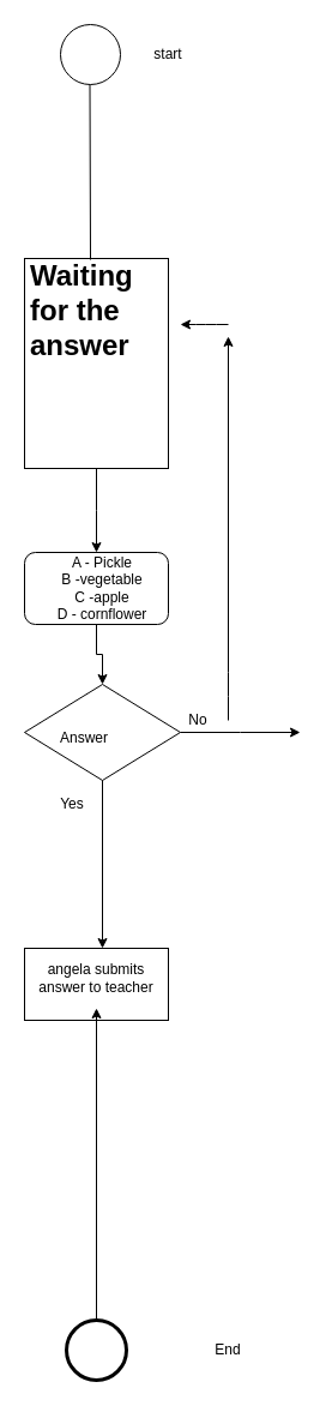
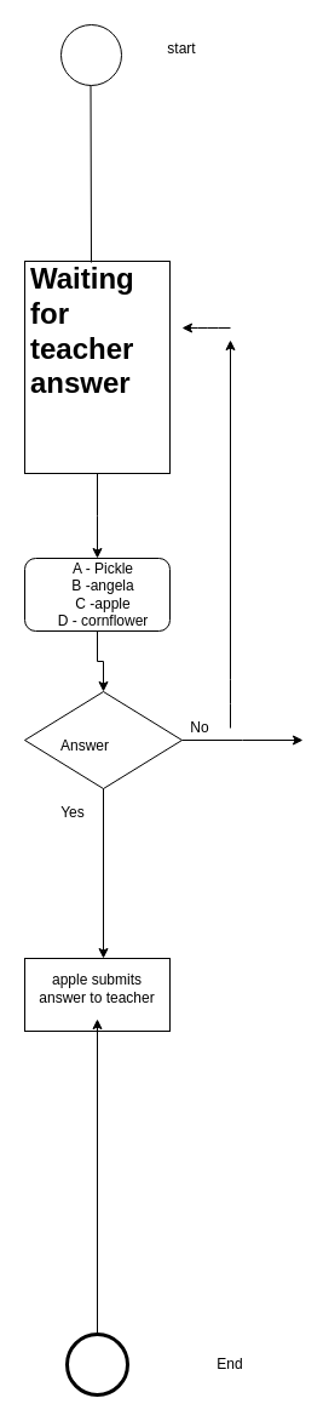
  <mxCell id="0" />
  <mxCell id="1" parent="0" />
  <mxCell id="2" style="edgeStyle=orthogonalEdgeStyle;rounded=0;orthogonalLoop=1;jettySize=auto;html=1;exitX=0.5;exitY=1;exitDx=0;exitDy=0;" edge="1" parent="1" source="4"><mxGeometry relative="1" as="geometry"><mxPoint x="80" y="370" as="targetPoint" /></mxGeometry></mxCell>
  <mxCell id="3" style="edgeStyle=orthogonalEdgeStyle;rounded=0;orthogonalLoop=1;jettySize=auto;html=1;exitX=0.5;exitY=1;exitDx=0;exitDy=0;" edge="1" parent="1" source="4"><mxGeometry relative="1" as="geometry"><mxPoint x="80" y="460" as="targetPoint" /></mxGeometry></mxCell>
  <mxCell id="4" value="" style="rounded=0;whiteSpace=wrap;html=1;" vertex="1" parent="1"><mxGeometry x="20" y="215" width="120" height="175" as="geometry" /></mxCell>
  <mxCell id="5" style="edgeStyle=orthogonalEdgeStyle;rounded=0;orthogonalLoop=1;jettySize=auto;html=1;exitX=0.5;exitY=1;exitDx=0;exitDy=0;" edge="1" parent="1" source="8"><mxGeometry relative="1" as="geometry"><mxPoint x="80" y="640" as="targetPoint" /><Array as="points"><mxPoint x="85" y="640" /></Array></mxGeometry></mxCell>
  <mxCell id="6" style="edgeStyle=orthogonalEdgeStyle;rounded=0;orthogonalLoop=1;jettySize=auto;html=1;exitX=0.5;exitY=1;exitDx=0;exitDy=0;entryX=0.55;entryY=0.143;entryDx=0;entryDy=0;entryPerimeter=0;" edge="1" parent="1" source="8" target="18"><mxGeometry relative="1" as="geometry" /></mxCell>
  <mxCell id="7" style="edgeStyle=orthogonalEdgeStyle;rounded=0;orthogonalLoop=1;jettySize=auto;html=1;exitX=1;exitY=0.5;exitDx=0;exitDy=0;" edge="1" parent="1" source="8"><mxGeometry relative="1" as="geometry"><mxPoint x="250" y="610" as="targetPoint" /></mxGeometry></mxCell>
  <mxCell id="8" value="" style="rhombus;whiteSpace=wrap;html=1;" vertex="1" parent="1"><mxGeometry x="20" y="570" width="130" height="80" as="geometry" /></mxCell>
  <mxCell id="9" value="" style="endArrow=classic;html=1;" edge="1" parent="1"><mxGeometry width="50" height="50" relative="1" as="geometry"><mxPoint x="190" y="600" as="sourcePoint" /><mxPoint x="190" y="280" as="targetPoint" /><Array as="points"><mxPoint x="190" y="570" /></Array></mxGeometry></mxCell>
  <mxCell id="10" value="" style="endArrow=classic;html=1;" edge="1" parent="1"><mxGeometry width="50" height="50" relative="1" as="geometry"><mxPoint x="190" y="270" as="sourcePoint" /><mxPoint x="150" y="270" as="targetPoint" /><Array as="points"><mxPoint x="170" y="270" /></Array></mxGeometry></mxCell>
- <mxCell id="11" value="&lt;h1&gt;Waiting for the answer&lt;/h1&gt;" style="text;html=1;strokeColor=none;fillColor=none;spacing=5;spacingTop=-20;whiteSpace=wrap;overflow=hidden;rounded=0;" vertex="1" parent="1"><mxGeometry x="20" width="120" height="180" as="geometry" y="210" /></mxCell>
+ <mxCell id="11" value="&lt;h1&gt;Waiting for teacher answer&lt;/h1&gt;" style="text;html=1;strokeColor=none;fillColor=none;spacing=5;spacingTop=-20;whiteSpace=wrap;overflow=hidden;rounded=0;" vertex="1" parent="1"><mxGeometry x="20" width="120" height="180" as="geometry" y="210" /></mxCell>
  <mxCell id="12" value="Yes" style="text;html=1;strokeColor=none;fillColor=none;align=center;verticalAlign=middle;whiteSpace=wrap;rounded=0;" vertex="1" parent="1"><mxGeometry x="40" y="660" width="40" height="20" as="geometry" /></mxCell>
  <mxCell id="13" value="No" style="text;html=1;strokeColor=none;fillColor=none;align=center;verticalAlign=middle;whiteSpace=wrap;rounded=0;" vertex="1" parent="1"><mxGeometry x="145" y="590" width="40" height="20" as="geometry" /></mxCell>
  <mxCell id="14" value="Answer" style="text;html=1;strokeColor=none;fillColor=none;align=center;verticalAlign=middle;whiteSpace=wrap;rounded=0;" vertex="1" parent="1"><mxGeometry x="50" y="600" width="40" height="30" as="geometry" /></mxCell>
  <mxCell id="15" value="" style="rounded=0;whiteSpace=wrap;html=1;" vertex="1" parent="1"><mxGeometry x="20" y="790" width="120" height="60" as="geometry" /></mxCell>
  <mxCell id="16" style="edgeStyle=orthogonalEdgeStyle;rounded=0;orthogonalLoop=1;jettySize=auto;html=1;exitX=0.5;exitY=1;exitDx=0;exitDy=0;" edge="1" parent="1" source="18"><mxGeometry relative="1" as="geometry"><mxPoint x="80" y="840" as="targetPoint" /></mxGeometry></mxCell>
  <mxCell id="17" style="edgeStyle=orthogonalEdgeStyle;rounded=0;orthogonalLoop=1;jettySize=auto;html=1;exitX=0.5;exitY=1;exitDx=0;exitDy=0;entryX=0.6;entryY=0.4;entryDx=0;entryDy=0;entryPerimeter=0;" edge="1" parent="1" source="18" target="19"><mxGeometry relative="1" as="geometry"><Array as="points"><mxPoint x="80" y="1120" /></Array></mxGeometry></mxCell>
- <mxCell id="18" value="angela submits answer to teacher" style="text;html=1;strokeColor=none;fillColor=none;align=center;verticalAlign=middle;whiteSpace=wrap;rounded=0;" vertex="1" parent="1"><mxGeometry x="30" y="780" width="100" height="70" as="geometry" /></mxCell>
+ <mxCell id="18" value="apple submits answer to teacher" style="text;html=1;strokeColor=none;fillColor=none;align=center;verticalAlign=middle;whiteSpace=wrap;rounded=0;" vertex="1" parent="1"><mxGeometry x="30" y="780" width="100" height="70" as="geometry" /></mxCell>
  <mxCell id="19" value="" style="shape=mxgraph.bpmn.shape;html=1;verticalLabelPosition=bottom;labelBackgroundColor=#ffffff;verticalAlign=top;align=center;perimeter=ellipsePerimeter;outlineConnect=0;outline=end;symbol=general;" vertex="1" parent="1"><mxGeometry x="55" y="1100" width="50" height="50" as="geometry" /></mxCell>
  <mxCell id="20" value="" style="shape=mxgraph.bpmn.shape;html=1;verticalLabelPosition=bottom;labelBackgroundColor=#ffffff;verticalAlign=top;align=center;perimeter=ellipsePerimeter;outlineConnect=0;outline=standard;symbol=general;" vertex="1" parent="1"><mxGeometry x="50" y="20" width="50" height="50" as="geometry" /></mxCell>
  <mxCell id="21" value="" style="endArrow=none;html=1;" edge="1" parent="1"><mxGeometry width="50" height="50" relative="1" as="geometry"><mxPoint x="75" y="216" as="sourcePoint" /><mxPoint x="74.5" y="70" as="targetPoint" /></mxGeometry></mxCell>
  <mxCell id="22" style="edgeStyle=orthogonalEdgeStyle;rounded=0;orthogonalLoop=1;jettySize=auto;html=1;exitX=0.5;exitY=1;exitDx=0;exitDy=0;" edge="1" parent="1" source="12" target="12"><mxGeometry relative="1" as="geometry" /></mxCell>
  <mxCell id="23" style="edgeStyle=orthogonalEdgeStyle;rounded=0;orthogonalLoop=1;jettySize=auto;html=1;exitX=0.5;exitY=1;exitDx=0;exitDy=0;entryX=0.5;entryY=0;entryDx=0;entryDy=0;" edge="1" parent="1" source="24" target="8"><mxGeometry relative="1" as="geometry" /></mxCell>
  <mxCell id="24" value="" style="rounded=1;whiteSpace=wrap;html=1;" vertex="1" parent="1"><mxGeometry x="20" y="460" width="120" height="60" as="geometry" /></mxCell>
- <mxCell id="25" value="A - Pickle&lt;br&gt;B -vegetable&lt;br&gt;C -apple&lt;br&gt;D - cornflower" style="text;html=1;strokeColor=none;fillColor=none;align=center;verticalAlign=middle;whiteSpace=wrap;rounded=0;" vertex="1" parent="1"><mxGeometry x="30" y="435" width="110" height="110" as="geometry" /></mxCell>
- <mxCell id="26" value="start" style="text;html=1;strokeColor=none;fillColor=none;align=center;verticalAlign=middle;whiteSpace=wrap;rounded=0;" vertex="1" parent="1"><mxGeometry x="120" y="35" width="40" height="20" as="geometry" /></mxCell>
+ <mxCell id="25" value="A - Pickle&lt;br&gt;B -angela&lt;br&gt;C -apple&lt;br&gt;D - cornflower" style="text;html=1;strokeColor=none;fillColor=none;align=center;verticalAlign=middle;whiteSpace=wrap;rounded=0;" vertex="1" parent="1"><mxGeometry x="30" y="435" width="110" height="110" as="geometry" /></mxCell>
+ <mxCell id="26" value="start" style="text;html=1;strokeColor=none;fillColor=none;align=center;verticalAlign=middle;whiteSpace=wrap;rounded=0;" vertex="1" parent="1"><mxGeometry x="130" y="30" width="40" height="20" as="geometry" /></mxCell>
  <mxCell id="27" value="End" style="text;html=1;strokeColor=none;fillColor=none;align=center;verticalAlign=middle;whiteSpace=wrap;rounded=0;" vertex="1" parent="1"><mxGeometry x="170" y="1115" width="40" height="20" as="geometry" /></mxCell>
